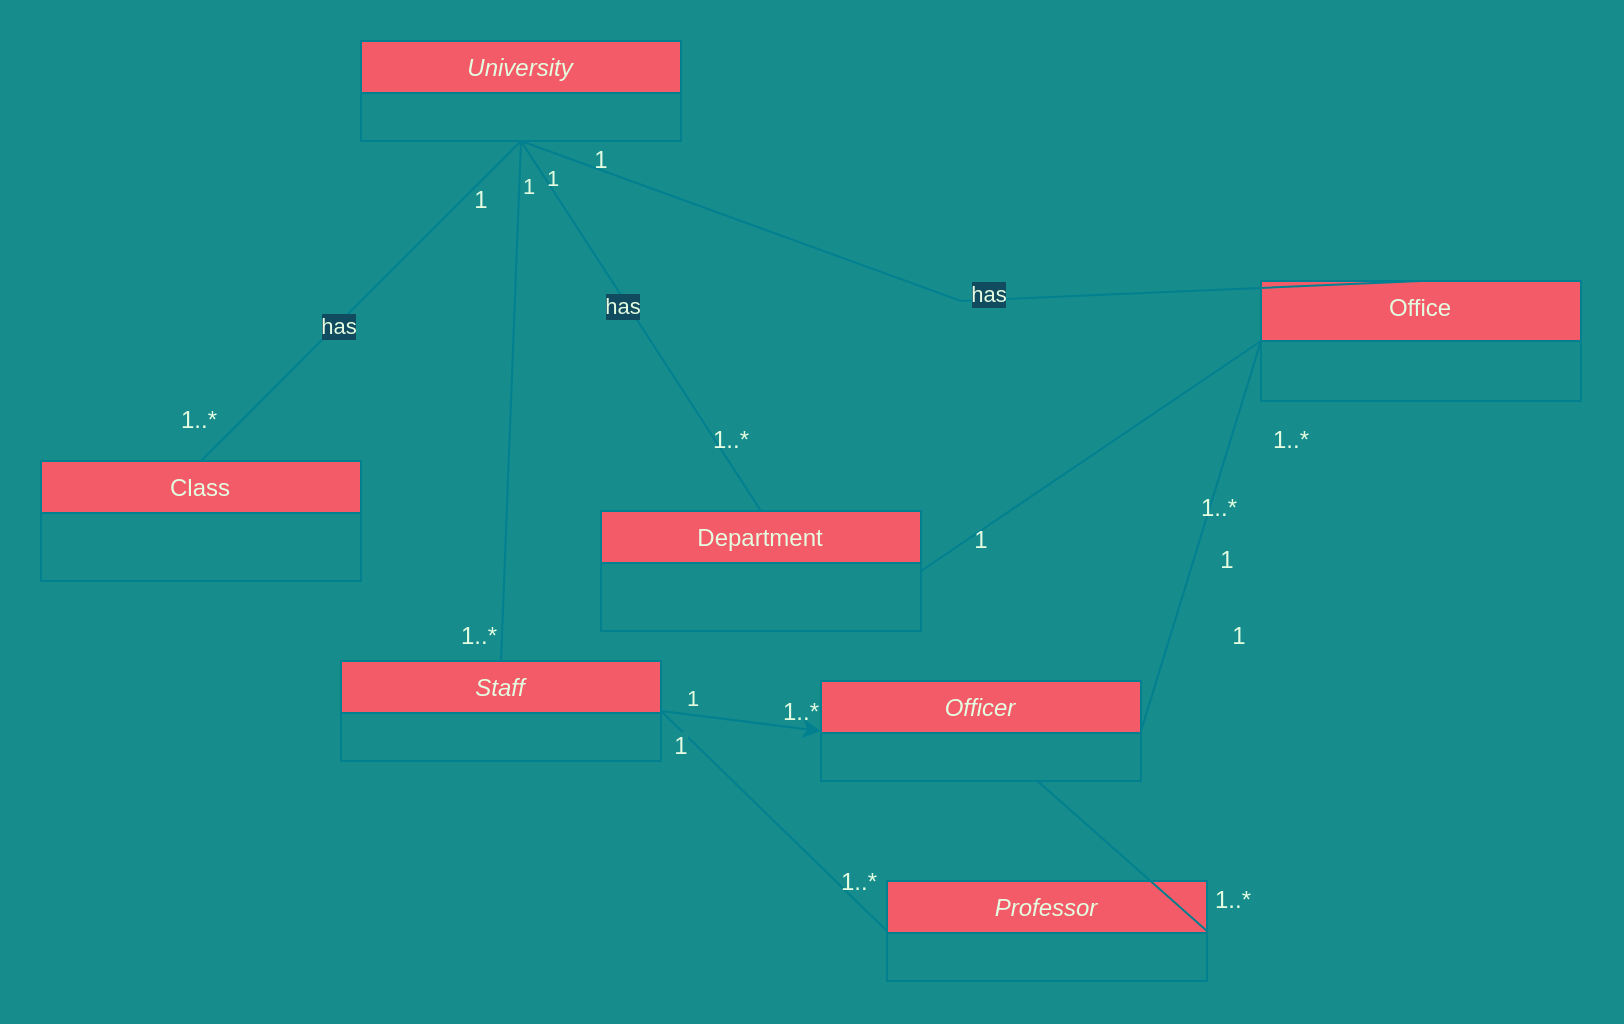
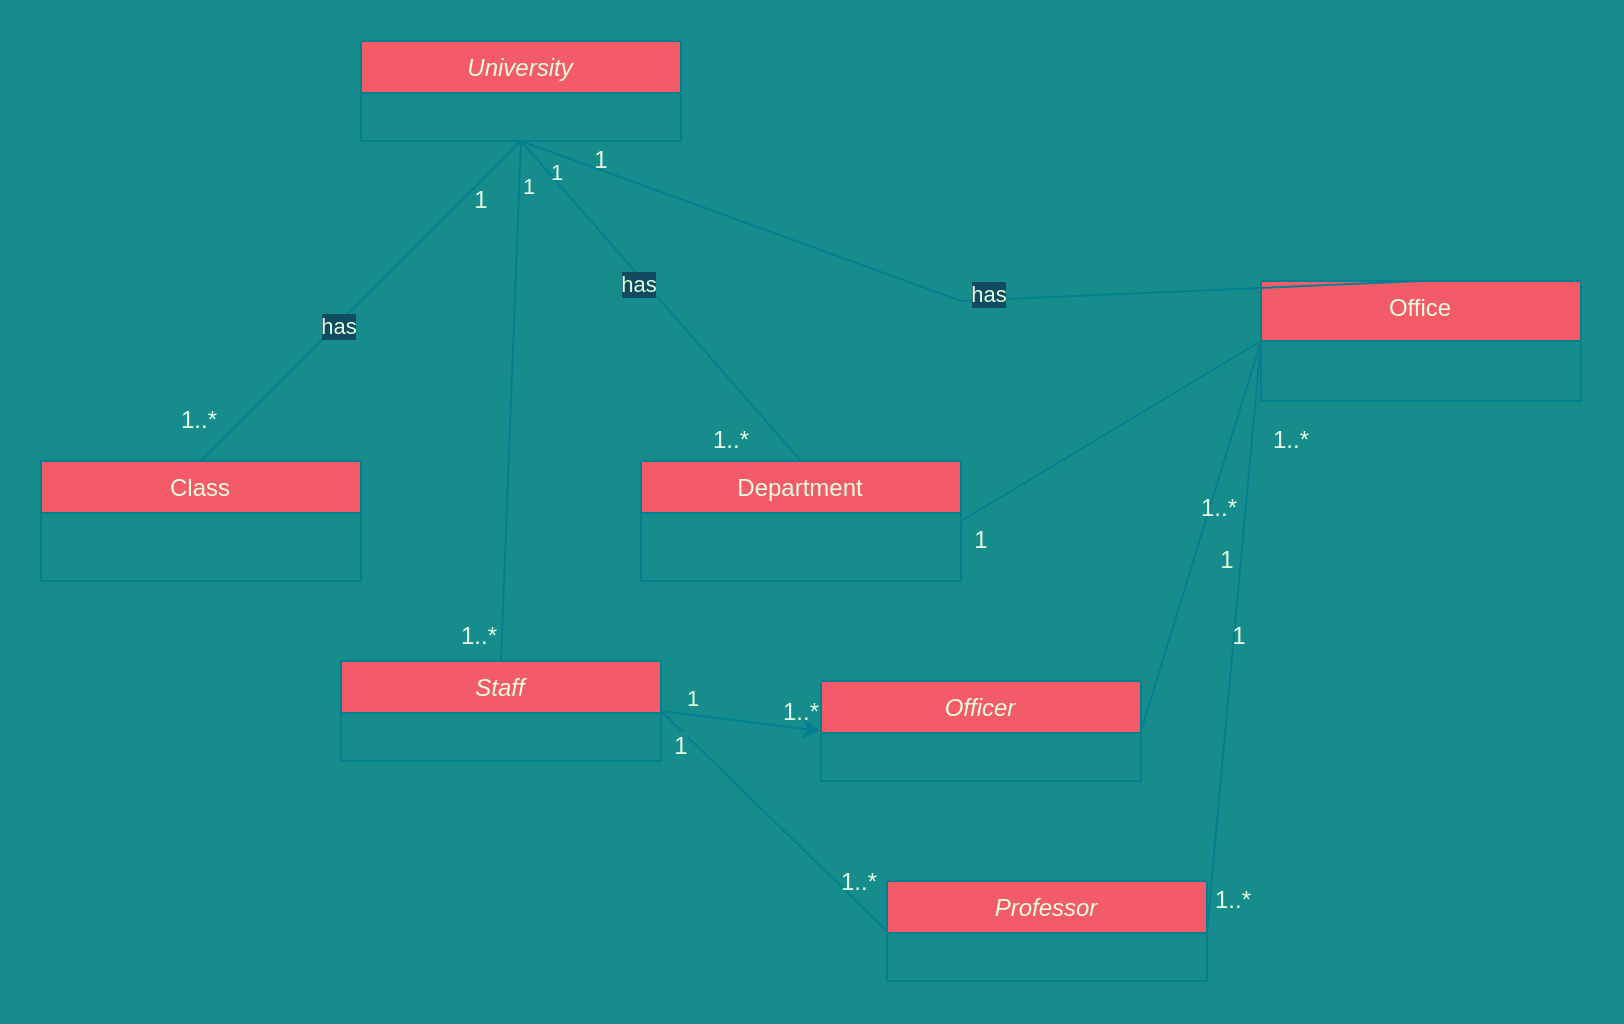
  <mxCell id="0" />
  <mxCell id="1" parent="0" />
  <mxCell id="2" value="University&#10;" style="swimlane;fontStyle=2;align=center;verticalAlign=top;childLayout=stackLayout;horizontal=1;startSize=26;horizontalStack=0;resizeParent=1;resizeLast=0;collapsible=1;marginBottom=0;rounded=0;shadow=0;strokeWidth=1;fillColor=#F45B69;strokeColor=#028090;fontColor=#E4FDE1;" parent="1" vertex="1"><mxGeometry x="180" y="20" width="160" height="50" as="geometry"><mxRectangle x="230" y="140" width="160" height="26" as="alternateBounds" /></mxGeometry></mxCell>
- <mxCell id="3" value="Department" style="swimlane;fontStyle=0;align=center;verticalAlign=top;childLayout=stackLayout;horizontal=1;startSize=26;horizontalStack=0;resizeParent=1;resizeLast=0;collapsible=1;marginBottom=0;rounded=0;shadow=0;strokeWidth=1;fillColor=#F45B69;strokeColor=#028090;fontColor=#E4FDE1;" parent="1" vertex="1"><mxGeometry x="300" y="255" width="160" height="60" as="geometry"><mxRectangle x="130" y="380" width="160" height="26" as="alternateBounds" /></mxGeometry></mxCell>
+ <mxCell id="3" value="Department" style="swimlane;fontStyle=0;align=center;verticalAlign=top;childLayout=stackLayout;horizontal=1;startSize=26;horizontalStack=0;resizeParent=1;resizeLast=0;collapsible=1;marginBottom=0;rounded=0;shadow=0;strokeWidth=1;fillColor=#F45B69;strokeColor=#028090;fontColor=#E4FDE1;" parent="1" vertex="1"><mxGeometry x="320" y="230" width="160" height="60" as="geometry"><mxRectangle x="130" y="380" width="160" height="26" as="alternateBounds" /></mxGeometry></mxCell>
  <mxCell id="4" value="Office" style="swimlane;fontStyle=0;align=center;verticalAlign=top;childLayout=stackLayout;horizontal=1;startSize=30;horizontalStack=0;resizeParent=1;resizeLast=0;collapsible=1;marginBottom=0;rounded=0;shadow=0;strokeWidth=1;fillColor=#F45B69;strokeColor=#028090;fontColor=#E4FDE1;" parent="1" vertex="1"><mxGeometry x="630" y="140" width="160" height="60" as="geometry"><mxRectangle x="340" y="380" width="170" height="26" as="alternateBounds" /></mxGeometry></mxCell>
  <mxCell id="5" value="Class" style="swimlane;fontStyle=0;align=center;verticalAlign=top;childLayout=stackLayout;horizontal=1;startSize=26;horizontalStack=0;resizeParent=1;resizeLast=0;collapsible=1;marginBottom=0;rounded=0;shadow=0;strokeWidth=1;fillColor=#F45B69;strokeColor=#028090;fontColor=#E4FDE1;" parent="1" vertex="1"><mxGeometry x="20" y="230" width="160" height="60" as="geometry"><mxRectangle x="550" y="140" width="160" height="26" as="alternateBounds" /></mxGeometry></mxCell>
  <mxCell id="6" value="Staff" style="swimlane;fontStyle=2;align=center;verticalAlign=top;childLayout=stackLayout;horizontal=1;startSize=26;horizontalStack=0;resizeParent=1;resizeLast=0;collapsible=1;marginBottom=0;rounded=0;shadow=0;strokeWidth=1;fillColor=#F45B69;strokeColor=#028090;fontColor=#E4FDE1;" vertex="1" parent="1"><mxGeometry x="170" y="330" width="160" height="50" as="geometry"><mxRectangle x="230" y="140" width="160" height="26" as="alternateBounds" /></mxGeometry></mxCell>
  <mxCell id="7" value="Professor" style="swimlane;fontStyle=2;align=center;verticalAlign=top;childLayout=stackLayout;horizontal=1;startSize=26;horizontalStack=0;resizeParent=1;resizeLast=0;collapsible=1;marginBottom=0;rounded=0;shadow=0;strokeWidth=1;fillColor=#F45B69;strokeColor=#028090;fontColor=#E4FDE1;" vertex="1" parent="1"><mxGeometry x="443" y="440" width="160" height="50" as="geometry"><mxRectangle x="230" y="140" width="160" height="26" as="alternateBounds" /></mxGeometry></mxCell>
  <mxCell id="8" value="Officer" style="swimlane;fontStyle=2;align=center;verticalAlign=top;childLayout=stackLayout;horizontal=1;startSize=26;horizontalStack=0;resizeParent=1;resizeLast=0;collapsible=1;marginBottom=0;rounded=0;shadow=0;strokeWidth=1;fillColor=#F45B69;strokeColor=#028090;fontColor=#E4FDE1;" vertex="1" parent="1"><mxGeometry x="410" y="340" width="160" height="50" as="geometry"><mxRectangle x="230" y="140" width="160" height="26" as="alternateBounds" /></mxGeometry></mxCell>
  <mxCell id="9" value="" style="endArrow=none;html=1;rounded=0;entryX=0.5;entryY=1;entryDx=0;entryDy=0;exitX=0.5;exitY=0;exitDx=0;exitDy=0;labelBackgroundColor=#114B5F;strokeColor=#028090;fontColor=#E4FDE1;" edge="1" parent="1" source="3" target="2"><mxGeometry width="50" height="50" relative="1" as="geometry"><mxPoint x="260" y="180" as="sourcePoint" /><mxPoint x="310" y="130" as="targetPoint" /></mxGeometry></mxCell>
  <mxCell id="10" value="has" style="edgeLabel;html=1;align=center;verticalAlign=middle;resizable=0;points=[];labelBackgroundColor=#114B5F;fontColor=#E4FDE1;" vertex="1" connectable="0" parent="9"><mxGeometry x="0.125" y="3" relative="1" as="geometry"><mxPoint as="offset" /></mxGeometry></mxCell>
  <mxCell id="11" value="1" style="edgeLabel;html=1;align=center;verticalAlign=middle;resizable=0;points=[];labelBackgroundColor=none;fontColor=#E4FDE1;" vertex="1" connectable="0" parent="9"><mxGeometry x="0.787" y="-3" relative="1" as="geometry"><mxPoint as="offset" /></mxGeometry></mxCell>
  <mxCell id="12" value="1..*" style="text;html=1;align=center;verticalAlign=middle;resizable=0;points=[];autosize=1;strokeColor=none;fillColor=none;fontColor=#E4FDE1;" vertex="1" parent="1"><mxGeometry x="350" y="210" width="30" height="20" as="geometry" /></mxCell>
  <mxCell id="13" value="" style="endArrow=none;html=1;rounded=0;exitX=0.5;exitY=0;exitDx=0;exitDy=0;entryX=0.5;entryY=1;entryDx=0;entryDy=0;labelBackgroundColor=#114B5F;strokeColor=#028090;fontColor=#E4FDE1;" edge="1" parent="1" source="5" target="2"><mxGeometry width="50" height="50" relative="1" as="geometry"><mxPoint x="380" y="210" as="sourcePoint" /><mxPoint x="430" y="160" as="targetPoint" /><Array as="points" /></mxGeometry></mxCell>
  <mxCell id="14" value="has" style="edgeLabel;html=1;align=center;verticalAlign=middle;resizable=0;points=[];labelBackgroundColor=#114B5F;fontColor=#E4FDE1;" vertex="1" connectable="0" parent="13"><mxGeometry x="-0.151" y="-1" relative="1" as="geometry"><mxPoint as="offset" /></mxGeometry></mxCell>
  <mxCell id="15" value="1" style="text;html=1;align=center;verticalAlign=middle;resizable=0;points=[];autosize=1;strokeColor=none;fillColor=none;fontColor=#E4FDE1;" vertex="1" parent="1"><mxGeometry x="230" y="90" width="20" height="20" as="geometry" /></mxCell>
  <mxCell id="16" value="1..*" style="text;html=1;align=center;verticalAlign=middle;resizable=0;points=[];autosize=1;strokeColor=none;fillColor=none;fontColor=#E4FDE1;" vertex="1" parent="1"><mxGeometry x="84" y="200" width="30" height="20" as="geometry" /></mxCell>
  <mxCell id="17" value="" style="endArrow=none;html=1;rounded=0;exitX=0.5;exitY=0;exitDx=0;exitDy=0;entryX=0.5;entryY=1;entryDx=0;entryDy=0;labelBackgroundColor=#114B5F;strokeColor=#028090;fontColor=#E4FDE1;" edge="1" parent="1" source="4" target="2"><mxGeometry width="50" height="50" relative="1" as="geometry"><mxPoint x="685" y="200" as="sourcePoint" /><mxPoint x="735" y="150" as="targetPoint" /><Array as="points"><mxPoint x="480" y="150" /></Array></mxGeometry></mxCell>
  <mxCell id="18" value="has" style="edgeLabel;html=1;align=center;verticalAlign=middle;resizable=0;points=[];labelBackgroundColor=#114B5F;fontColor=#E4FDE1;" vertex="1" connectable="0" parent="17"><mxGeometry x="-0.065" y="-3" relative="1" as="geometry"><mxPoint as="offset" /></mxGeometry></mxCell>
  <mxCell id="19" value="1" style="text;html=1;align=center;verticalAlign=middle;resizable=0;points=[];autosize=1;strokeColor=none;fillColor=none;fontColor=#E4FDE1;" vertex="1" parent="1"><mxGeometry x="290" y="70" width="20" height="20" as="geometry" /></mxCell>
  <mxCell id="20" value="1..*" style="text;html=1;align=center;verticalAlign=middle;resizable=0;points=[];autosize=1;strokeColor=none;fillColor=none;fontColor=#E4FDE1;" vertex="1" parent="1"><mxGeometry x="630" y="210" width="30" height="20" as="geometry" /></mxCell>
  <mxCell id="21" value="" style="endArrow=none;html=1;rounded=0;exitX=1;exitY=0.5;exitDx=0;exitDy=0;entryX=0;entryY=0.5;entryDx=0;entryDy=0;labelBackgroundColor=#114B5F;strokeColor=#028090;fontColor=#E4FDE1;" edge="1" parent="1" source="3" target="4"><mxGeometry width="50" height="50" relative="1" as="geometry"><mxPoint x="380" y="210" as="sourcePoint" /><mxPoint x="430" y="160" as="targetPoint" /></mxGeometry></mxCell>
  <mxCell id="22" value="" style="endArrow=none;html=1;rounded=0;entryX=0.5;entryY=1;entryDx=0;entryDy=0;exitX=0.5;exitY=0;exitDx=0;exitDy=0;labelBackgroundColor=#114B5F;strokeColor=#028090;fontColor=#E4FDE1;" edge="1" parent="1" source="6" target="2"><mxGeometry width="50" height="50" relative="1" as="geometry"><mxPoint x="380" y="210" as="sourcePoint" /><mxPoint x="430" y="160" as="targetPoint" /></mxGeometry></mxCell>
  <mxCell id="23" value="1" style="edgeLabel;html=1;align=center;verticalAlign=middle;resizable=0;points=[];labelBackgroundColor=none;fontColor=#E4FDE1;" vertex="1" connectable="0" parent="22"><mxGeometry x="0.832" y="-4" relative="1" as="geometry"><mxPoint as="offset" /></mxGeometry></mxCell>
  <mxCell id="24" value="1..*" style="text;html=1;align=center;verticalAlign=middle;resizable=0;points=[];autosize=1;strokeColor=none;fillColor=none;fontColor=#E4FDE1;" vertex="1" parent="1"><mxGeometry x="224" y="308" width="30" height="20" as="geometry" /></mxCell>
  <mxCell id="25" value="" style="endArrow=classic;html=1;rounded=0;exitX=1;exitY=0.5;exitDx=0;exitDy=0;entryX=0;entryY=0.5;entryDx=0;entryDy=0;labelBackgroundColor=#114B5F;strokeColor=#028090;fontColor=#E4FDE1;" edge="1" parent="1" source="6" target="8"><mxGeometry width="50" height="50" relative="1" as="geometry"><mxPoint x="380" y="210" as="sourcePoint" /><mxPoint x="430" y="160" as="targetPoint" /><Array as="points" /></mxGeometry></mxCell>
  <mxCell id="26" value="1" style="edgeLabel;html=1;align=center;verticalAlign=middle;resizable=0;points=[];labelBackgroundColor=none;fontColor=#E4FDE1;" vertex="1" connectable="0" parent="25"><mxGeometry x="-0.64" y="-3" relative="1" as="geometry"><mxPoint x="1" y="-11" as="offset" /></mxGeometry></mxCell>
  <mxCell id="27" value="" style="endArrow=none;html=1;rounded=0;entryX=0;entryY=0.5;entryDx=0;entryDy=0;exitX=1;exitY=0.5;exitDx=0;exitDy=0;labelBackgroundColor=#114B5F;strokeColor=#028090;fontColor=#E4FDE1;" edge="1" parent="1" source="6" target="7"><mxGeometry width="50" height="50" relative="1" as="geometry"><mxPoint x="380" y="210" as="sourcePoint" /><mxPoint x="430" y="160" as="targetPoint" /></mxGeometry></mxCell>
  <mxCell id="28" value="1..*" style="text;html=1;align=center;verticalAlign=middle;resizable=0;points=[];autosize=1;strokeColor=none;fillColor=none;fontColor=#E4FDE1;" vertex="1" parent="1"><mxGeometry x="385" y="346" width="30" height="20" as="geometry" /></mxCell>
  <mxCell id="29" value="&lt;span style=&quot;background-color: rgb(22 , 140 , 140)&quot;&gt;1&lt;/span&gt;" style="text;html=1;align=center;verticalAlign=middle;resizable=0;points=[];autosize=1;strokeColor=none;fillColor=none;fontColor=#E4FDE1;" vertex="1" parent="1"><mxGeometry x="331" y="364" width="17" height="18" as="geometry" /></mxCell>
  <mxCell id="30" value="1..*" style="text;html=1;align=center;verticalAlign=middle;resizable=0;points=[];autosize=1;strokeColor=none;fillColor=none;fontColor=#E4FDE1;" vertex="1" parent="1"><mxGeometry x="414" y="431" width="30" height="20" as="geometry" /></mxCell>
- <mxCell id="31" value="" style="endArrow=none;html=1;rounded=0;exitX=1;exitY=0.5;exitDx=0;exitDy=0;labelBackgroundColor=#114B5F;strokeColor=#028090;fontColor=#E4FDE1;" edge="1" parent="1" source="7" target="8"><mxGeometry width="50" height="50" relative="1" as="geometry"><mxPoint x="380" y="210" as="sourcePoint" /><mxPoint x="430" y="160" as="targetPoint" /></mxGeometry></mxCell>
+ <mxCell id="31" value="" style="endArrow=none;html=1;rounded=0;entryX=0;entryY=0.5;entryDx=0;entryDy=0;exitX=1;exitY=0.5;exitDx=0;exitDy=0;labelBackgroundColor=#114B5F;strokeColor=#028090;fontColor=#E4FDE1;" edge="1" parent="1" source="7" target="4"><mxGeometry width="50" height="50" relative="1" as="geometry"><mxPoint x="380" y="210" as="sourcePoint" /><mxPoint x="430" y="160" as="targetPoint" /></mxGeometry></mxCell>
  <mxCell id="32" value="" style="endArrow=none;html=1;rounded=0;entryX=0;entryY=0.5;entryDx=0;entryDy=0;exitX=1;exitY=0.5;exitDx=0;exitDy=0;labelBackgroundColor=#114B5F;strokeColor=#028090;fontColor=#E4FDE1;" edge="1" parent="1" source="8" target="4"><mxGeometry width="50" height="50" relative="1" as="geometry"><mxPoint x="380" y="210" as="sourcePoint" /><mxPoint x="430" y="160" as="targetPoint" /></mxGeometry></mxCell>
  <mxCell id="33" value="1" style="text;html=1;align=center;verticalAlign=middle;resizable=0;points=[];autosize=1;strokeColor=none;fillColor=none;fontColor=#E4FDE1;" vertex="1" parent="1"><mxGeometry x="603" y="270" width="20" height="20" as="geometry" /></mxCell>
  <mxCell id="34" value="1" style="text;html=1;align=center;verticalAlign=middle;resizable=0;points=[];autosize=1;strokeColor=none;fillColor=none;fontColor=#E4FDE1;" vertex="1" parent="1"><mxGeometry x="609" y="308" width="20" height="20" as="geometry" /></mxCell>
  <mxCell id="35" value="1..*" style="text;html=1;align=center;verticalAlign=middle;resizable=0;points=[];autosize=1;strokeColor=none;fillColor=none;fontColor=#E4FDE1;" vertex="1" parent="1"><mxGeometry x="601" y="440" width="30" height="20" as="geometry" /></mxCell>
  <mxCell id="36" value="1" style="text;html=1;align=center;verticalAlign=middle;resizable=0;points=[];autosize=1;strokeColor=none;fillColor=none;fontColor=#E4FDE1;" vertex="1" parent="1"><mxGeometry x="480" y="260" width="20" height="20" as="geometry" /></mxCell>
  <mxCell id="37" value="1..*" style="text;html=1;align=center;verticalAlign=middle;resizable=0;points=[];autosize=1;strokeColor=none;fillColor=none;fontColor=#E4FDE1;" vertex="1" parent="1"><mxGeometry x="594" y="244" width="30" height="20" as="geometry" /></mxCell>
